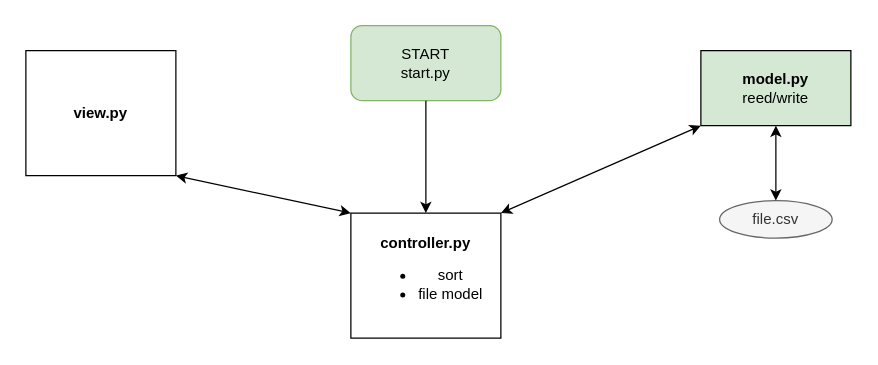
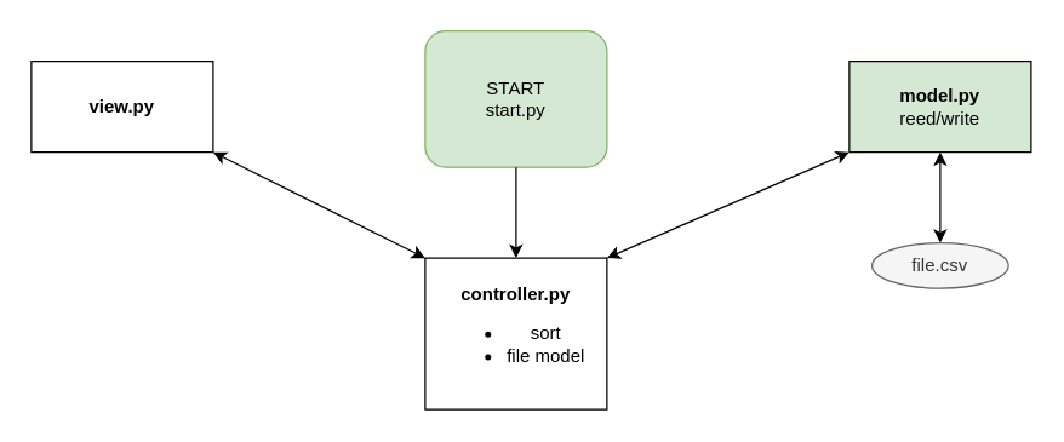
  <mxCell id="0" />
  <mxCell id="1" parent="0" />
- <mxCell id="2" value="&lt;div&gt;START&lt;/div&gt;&lt;div&gt;start.py&lt;br&gt;&lt;/div&gt;" style="rounded=1;whiteSpace=wrap;html=1;fillColor=#d5e8d4;strokeColor=#82b366;" parent="1" vertex="1"><mxGeometry x="280" y="20" width="120" height="60" as="geometry" /></mxCell>
+ <mxCell id="2" value="&lt;div&gt;START&lt;/div&gt;&lt;div&gt;start.py&lt;br&gt;&lt;/div&gt;" style="rounded=1;whiteSpace=wrap;html=1;fillColor=#d5e8d4;strokeColor=#82b366;" parent="1" vertex="1"><mxGeometry x="280" y="20" width="120" height="90" as="geometry" /></mxCell>
  <mxCell id="3" value="" style="edgeStyle=orthogonalEdgeStyle;rounded=0;orthogonalLoop=1;jettySize=auto;html=1;entryX=0.5;entryY=0;entryDx=0;entryDy=0;exitX=0.5;exitY=1;exitDx=0;exitDy=0;" parent="1" source="2" target="4" edge="1"><mxGeometry relative="1" as="geometry"><mxPoint x="370" y="90" as="sourcePoint" /></mxGeometry></mxCell>
  <mxCell id="4" value="&lt;div&gt;&lt;b&gt;&lt;br&gt;&lt;/b&gt;&lt;/div&gt;&lt;div&gt;&lt;b&gt;controller.py&lt;/b&gt;&lt;/div&gt;&lt;div align=&quot;center&quot;&gt;&lt;ul&gt;&lt;li&gt;sort&lt;/li&gt;&lt;li&gt;file model&lt;/li&gt;&lt;/ul&gt;&lt;/div&gt;&lt;div&gt;&lt;br&gt;&lt;/div&gt;" style="rounded=0;whiteSpace=wrap;html=1;" parent="1" vertex="1"><mxGeometry x="280" y="170" width="120" height="100" as="geometry" /></mxCell>
- <mxCell id="5" value="&lt;b&gt;view.py&lt;/b&gt;" style="rounded=0;whiteSpace=wrap;html=1;" parent="1" vertex="1"><mxGeometry x="20" y="40" width="120" height="100" as="geometry" /></mxCell>
+ <mxCell id="5" value="&lt;b&gt;view.py&lt;/b&gt;" style="rounded=0;whiteSpace=wrap;html=1;" parent="1" vertex="1"><mxGeometry x="20" y="40" width="120" height="60" as="geometry" /></mxCell>
  <mxCell id="6" value="&lt;div&gt;&lt;b&gt;model.py&lt;br&gt;&lt;/b&gt;&lt;/div&gt;&lt;div align=&quot;center&quot;&gt;reed/write&lt;/div&gt;" style="rounded=0;whiteSpace=wrap;html=1;fillColor=#d5e8d4;" parent="1" vertex="1"><mxGeometry x="560" y="40" width="120" height="60" as="geometry" /></mxCell>
  <mxCell id="7" value="" style="endArrow=classic;startArrow=classic;html=1;rounded=0;exitX=1;exitY=0;exitDx=0;exitDy=0;entryX=0;entryY=1;entryDx=0;entryDy=0;" parent="1" source="4" target="6" edge="1"><mxGeometry width="50" height="50" relative="1" as="geometry"><mxPoint x="120" y="200" as="sourcePoint" /><mxPoint x="370" y="550" as="targetPoint" /></mxGeometry></mxCell>
  <mxCell id="8" value="file.csv" style="ellipse;whiteSpace=wrap;html=1;fillColor=#f5f5f5;strokeColor=#666666;fontColor=#333333;" parent="1" vertex="1"><mxGeometry x="575" y="160" width="90" height="30" as="geometry" /></mxCell>
  <mxCell id="9" value="" style="endArrow=classic;startArrow=classic;html=1;rounded=0;exitX=0;exitY=0;exitDx=0;exitDy=0;entryX=1;entryY=1;entryDx=0;entryDy=0;" parent="1" source="4" target="5" edge="1"><mxGeometry width="50" height="50" relative="1" as="geometry"><mxPoint x="410" y="150" as="sourcePoint" /><mxPoint x="570" y="110" as="targetPoint" /></mxGeometry></mxCell>
  <mxCell id="10" value="" style="endArrow=classic;startArrow=classic;html=1;rounded=0;exitX=0.5;exitY=0;exitDx=0;exitDy=0;entryX=0.5;entryY=1;entryDx=0;entryDy=0;" parent="1" source="8" target="6" edge="1"><mxGeometry width="50" height="50" relative="1" as="geometry"><mxPoint x="410" y="150" as="sourcePoint" /><mxPoint x="570" y="110" as="targetPoint" /></mxGeometry></mxCell>
